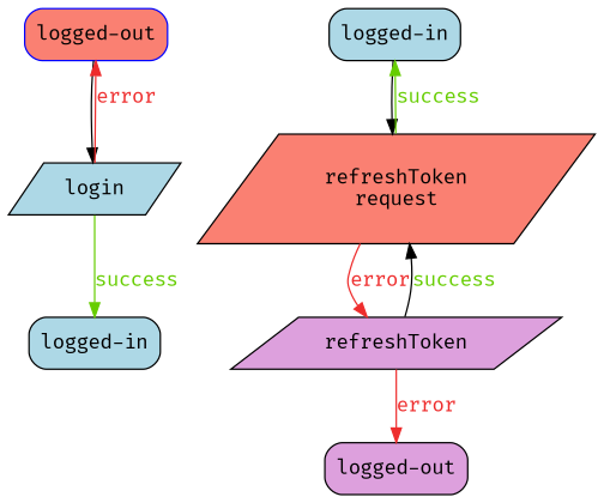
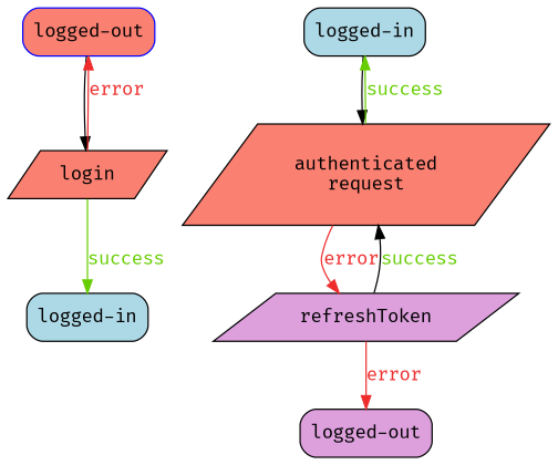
  digraph {
    node [color=black fillcolor=lightblue fontname="Fira Code Regular" shape=box style="rounded,filled"]
    edge [fontname="Fira Code Regular" color=firebrick2 fontcolor=firebrick2]
    n1 [color=blue fillcolor=salmon label="logged-out"]
    n2 [label="logged-in"]
-   n3 [label=login shape=parallelogram style=filled]
-   n4 [fillcolor=salmon label="refreshToken\nrequest" shape=parallelogram style=filled]
+   n3 [fillcolor=salmon label=login shape=parallelogram style=filled]
+   n4 [fillcolor=salmon label="authenticated\nrequest" shape=parallelogram style=filled]
    n5 [label="logged-in"]
    n6 [fillcolor=plum label="logged-out"]
    n7 [fillcolor=plum label=refreshToken shape=parallelogram style=filled]
    subgraph sub_1 {
      rank=same
      n1
      n2
    }
    n1 -> n3 [color="" fontcolor=""]
    n2 -> n4 [color="" fontcolor=""]
    n3 -> n1 [label=error]
    n3 -> n5 [color=chartreuse3 fontcolor=chartreuse3 label=success]
    n4 -> n2 [color=chartreuse3 fontcolor=chartreuse3 label=success]
    n4 -> n7 [label=error]
    n7 -> n4 [color=black fontcolor=chartreuse3 label=success]
    n7 -> n6 [label=error]
  }
